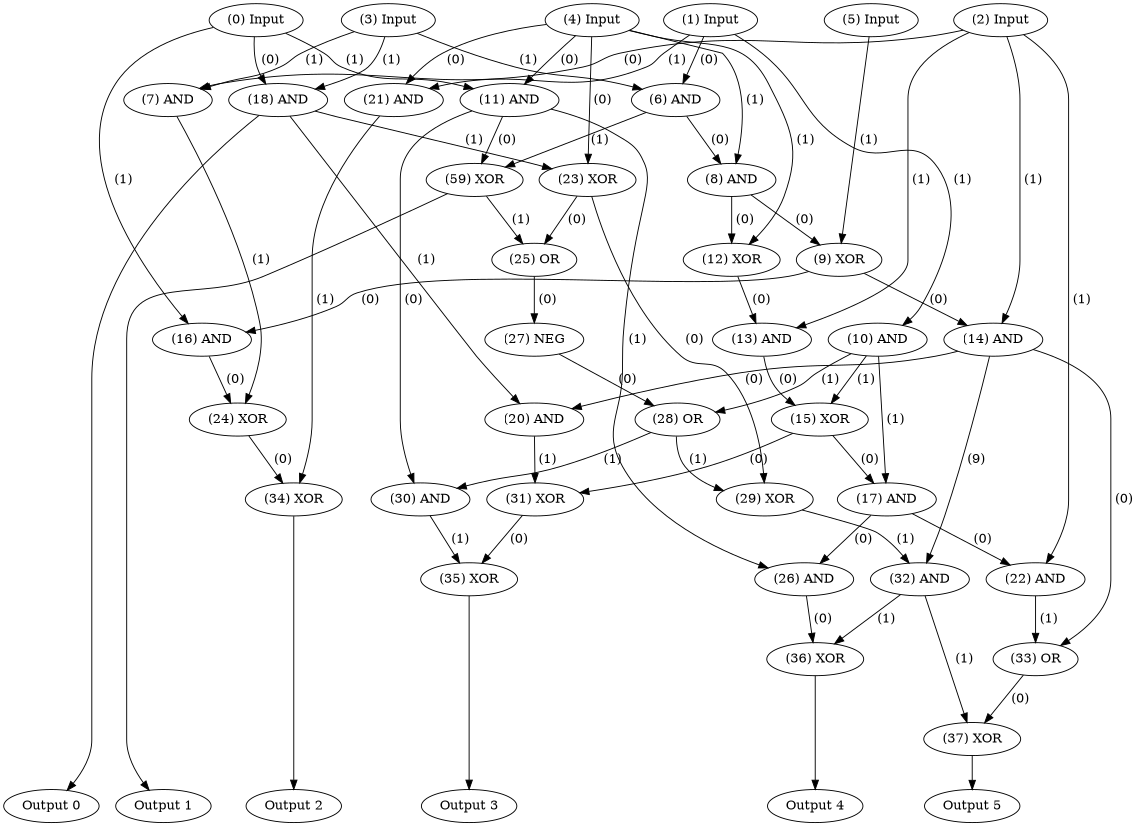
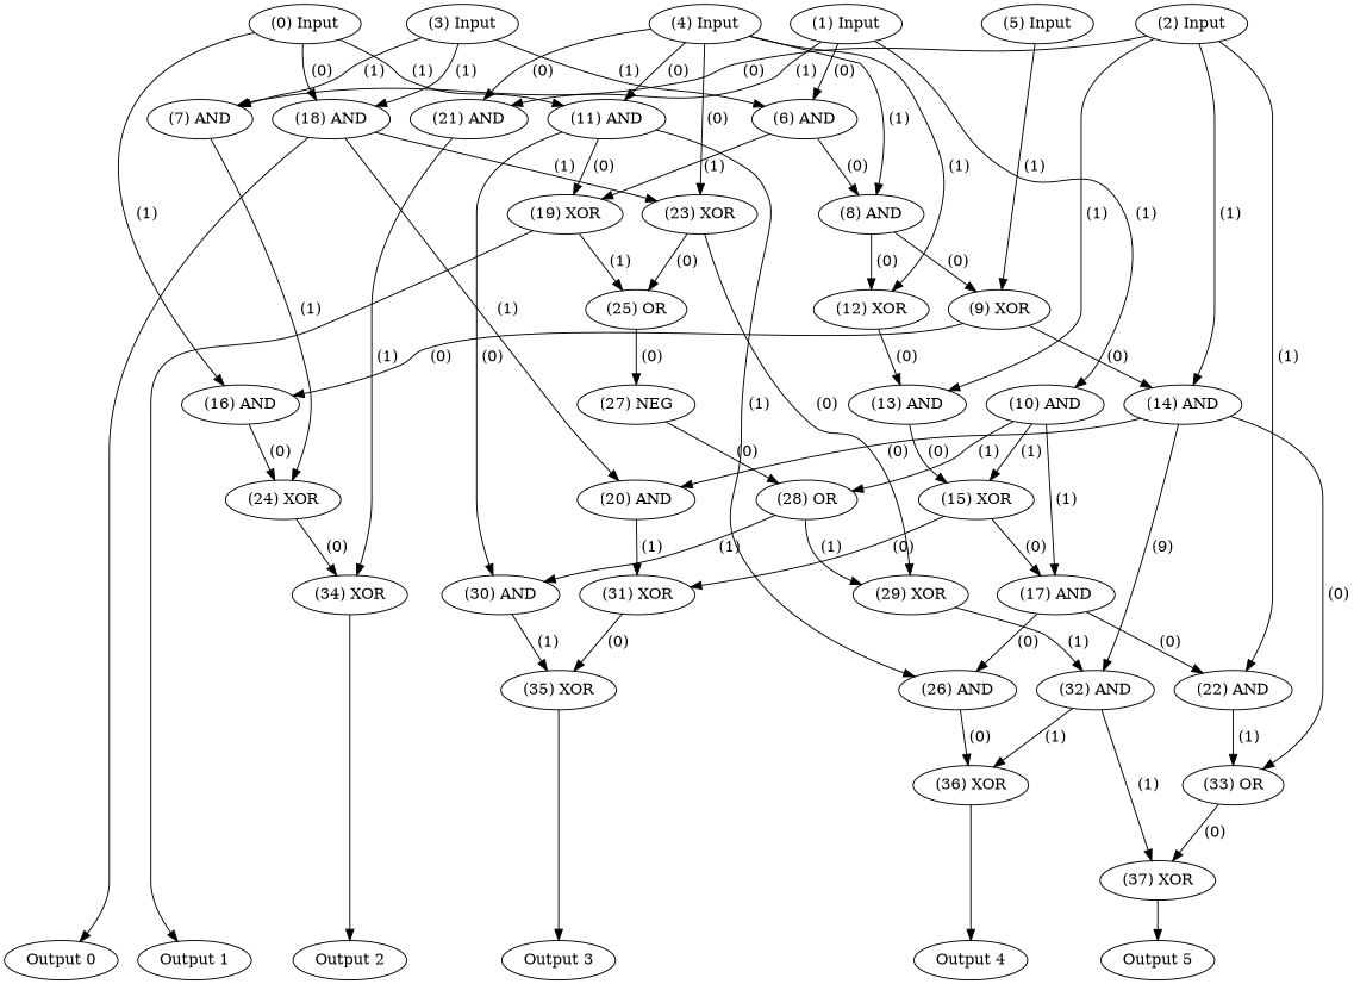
  digraph {
    rankdir=TB
    node [color=black fontcolor=black labelfontcolor=black]
    edge [bold=true color=black fontcolor=black labelfontcolor=black]
    n1 [label="(0) Input"]
    n2 [label="(1) Input"]
    n3 [label="(2) Input"]
    n4 [label="(3) Input"]
    n5 [label="(4) Input"]
    n6 [label="(5) Input"]
    n7 [label="Output 0"]
    n8 [label="Output 1"]
    n9 [label="Output 2"]
    n10 [label="Output 3"]
    n11 [label="Output 4"]
    n12 [label="Output 5"]
    n13 [label="(11) AND"]
    n14 [label="(16) AND"]
    n15 [label="(18) AND"]
    n16 [label="(6) AND"]
    n17 [label="(10) AND"]
    n18 [label="(21) AND"]
    n19 [label="(7) AND"]
    n20 [label="(13) AND"]
    n21 [label="(14) AND"]
    n22 [label="(22) AND"]
    n23 [label="(8) AND"]
    n24 [label="(12) XOR"]
    n25 [label="(23) XOR"]
    n26 [label="(9) XOR"]
-   n27 [label="(59) XOR"]
+   n27 [label="(19) XOR"]
    n28 [label="(26) AND"]
    n29 [label="(30) AND"]
    n30 [label="(24) XOR"]
    n31 [label="(20) AND"]
    n32 [label="(15) XOR"]
    n33 [label="(17) AND"]
    n34 [label="(28) OR"]
    n35 [label="(34) XOR"]
    n36 [label="(32) AND"]
    n37 [label="(33) OR"]
    n38 [label="(25) OR"]
    n39 [label="(29) XOR"]
    n40 [label="(31) XOR"]
    n41 [label="(36) XOR"]
    n42 [label="(35) XOR"]
    n43 [label="(37) XOR"]
    n44 [label="(27) NEG"]
    subgraph sub_1 {
      rank=source
      n1
      n2
      n3
      n4
      n5
      n6
    }
    subgraph sub_2 {
      rank=max
      n7
      n8
      n9
      n10
      n11
      n12
    }
    n1 -> n13 [label=" (1)"]
    n1 -> n14 [label=" (1)"]
    n1 -> n15 [label=" (0)"]
    n2 -> n16 [label=" (0)"]
    n2 -> n17 [label=" (1)"]
    n2 -> n18 [label=" (1)"]
    n3 -> n19 [label=" (0)"]
    n3 -> n20 [label=" (1)"]
    n3 -> n21 [label=" (1)"]
    n3 -> n22 [label=" (1)"]
    n4 -> n15 [label=" (1)"]
    n4 -> n16 [label=" (1)"]
    n4 -> n19 [label=" (1)"]
    n5 -> n13 [label=" (0)"]
    n5 -> n18 [label=" (0)"]
    n5 -> n23 [label=" (1)"]
    n5 -> n24 [label=" (1)"]
    n5 -> n25 [label=" (0)"]
    n6 -> n26 [label=" (1)"]
    n13 -> n27 [label=" (0)"]
    n13 -> n28 [label=" (1)"]
    n13 -> n29 [label=" (0)"]
    n14 -> n30 [label=" (0)"]
    n15 -> n7
    n15 -> n25 [label=" (1)"]
    n15 -> n31 [label=" (1)"]
    n16 -> n23 [label=" (0)"]
    n16 -> n27 [label=" (1)"]
    n17 -> n32 [label=" (1)"]
    n17 -> n33 [label=" (1)"]
    n17 -> n34 [label=" (1)"]
    n18 -> n35 [label=" (1)"]
    n19 -> n30 [label=" (1)"]
    n20 -> n32 [label=" (0)"]
    n21 -> n31 [label=" (0)"]
    n21 -> n36 [label=" (9)"]
    n21 -> n37 [label=" (0)"]
    n22 -> n37 [label=" (1)"]
    n23 -> n24 [label=" (0)"]
    n23 -> n26 [label=" (0)"]
    n24 -> n20 [label=" (0)"]
    n25 -> n38 [label=" (0)"]
    n25 -> n39 [label=" (0)"]
    n26 -> n14 [label=" (0)"]
    n26 -> n21 [label=" (0)"]
    n27 -> n8
    n27 -> n38 [label=" (1)"]
    n28 -> n41 [label=" (0)"]
    n29 -> n42 [label=" (1)"]
    n30 -> n35 [label=" (0)"]
    n31 -> n40 [label=" (1)"]
    n32 -> n33 [label=" (0)"]
    n32 -> n40 [label=" (0)"]
    n33 -> n22 [label=" (0)"]
    n33 -> n28 [label=" (0)"]
    n34 -> n29 [label=" (1)"]
    n34 -> n39 [label=" (1)"]
    n35 -> n9
    n36 -> n41 [label=" (1)"]
    n36 -> n43 [label=" (1)"]
    n37 -> n43 [label=" (0)"]
    n38 -> n44 [label=" (0)"]
    n39 -> n36 [label=" (1)"]
    n40 -> n42 [label=" (0)"]
    n41 -> n11
    n42 -> n10
    n43 -> n12
    n44 -> n34 [label=" (0)"]
  }
